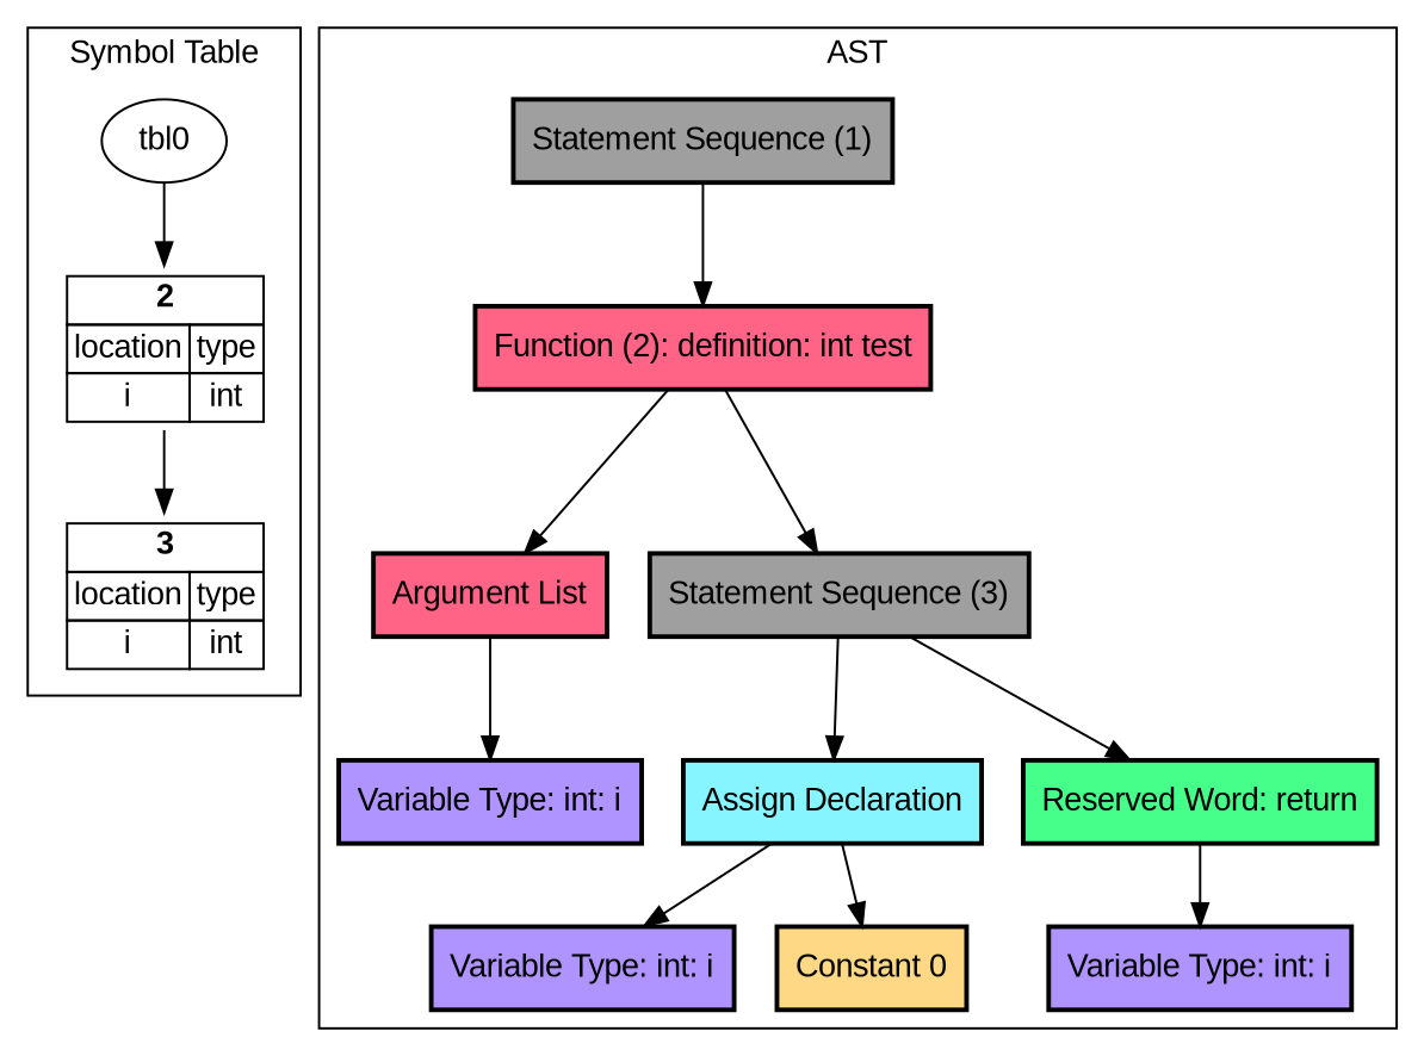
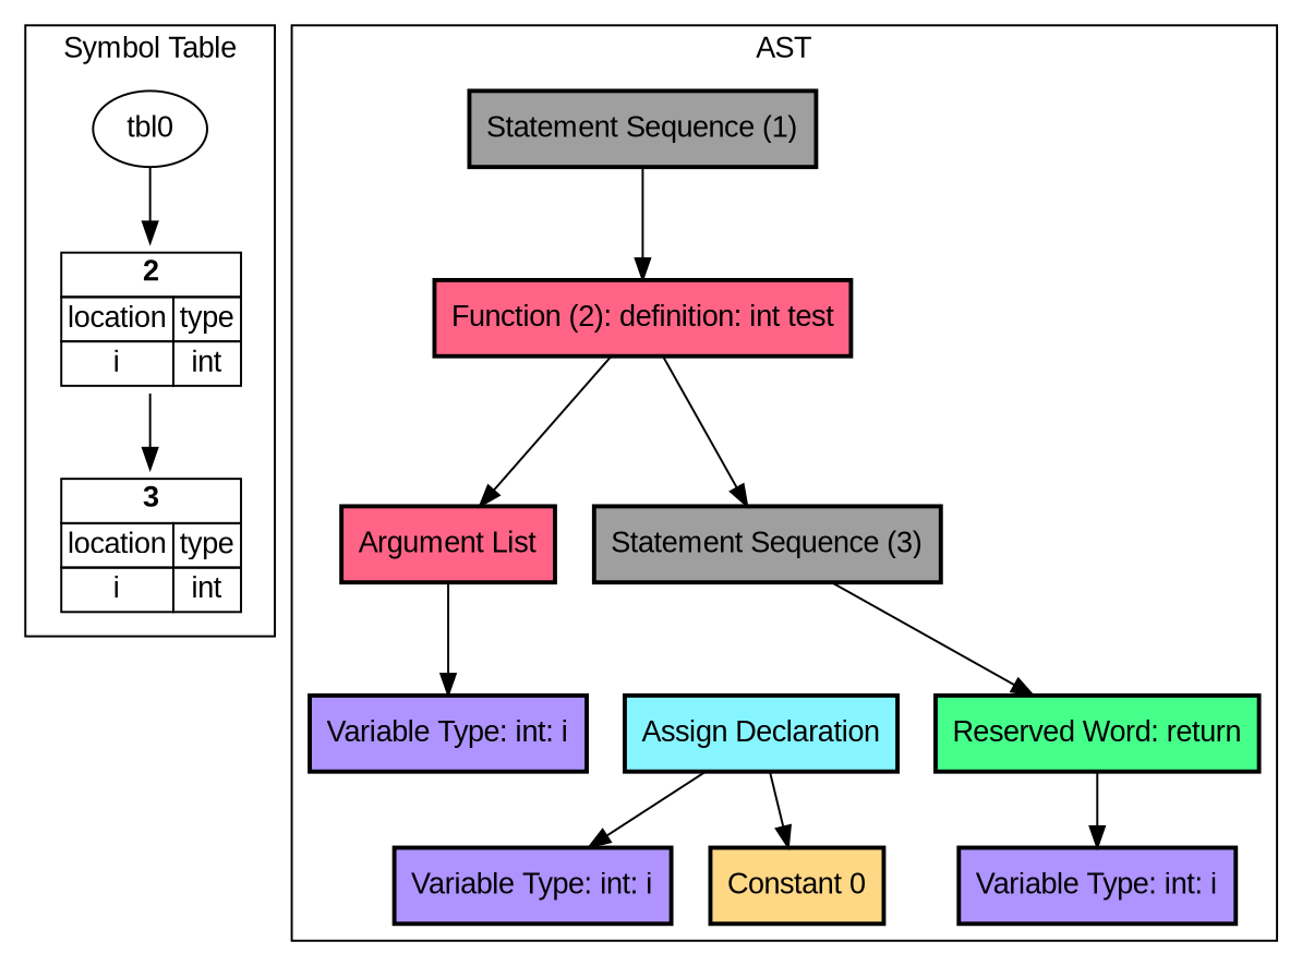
  digraph {
    fontname="Liberation Sans"
    node [fontname="Liberation Sans" shape=rectangle penwidth=2 style=filled]
    edge [fontname="Liberation Sans"]
    n1 [label=< 				<table border='0' cellborder='1' cellspacing='0'> 					<tr><td colspan="2"><b>2</b></td></tr> 					<tr><td>location</td><td>type</td></tr> 					<tr><td>i</td><td>int</td></tr> 				</table> 			> shape=plaintext penwidth="" style=""]
    n2 [label=< 				<table border='0' cellborder='1' cellspacing='0'> 					<tr><td colspan="2"><b>3</b></td></tr> 					<tr><td>location</td><td>type</td></tr> 					<tr><td>i</td><td>int</td></tr> 				</table> 			> shape=plaintext penwidth="" style=""]
    n3 [label=tbl0 shape="" penwidth="" style=""]
    n4 [fillcolor="#9f9f9f" label="Statement Sequence (1)"]
    n5 [fillcolor="#ff6486" label="Function (2): definition: int test"]
    n6 [fillcolor="#ff6486" label="Argument List"]
    n7 [fillcolor="#9f9f9f" label="Statement Sequence (3)"]
    n8 [fillcolor="#af93ff" label="Variable Type: int: i"]
    n9 [fillcolor="#87f5ff" label="Assign Declaration"]
    n10 [fillcolor="#46ff8a" label="Reserved Word: return"]
    n11 [fillcolor="#af93ff" label="Variable Type: int: i"]
    n12 [fillcolor="#FFD885" label="Constant 0"]
    n13 [fillcolor="#af93ff" label="Variable Type: int: i"]
    subgraph cluster_1 {
      label="Symbol Table"
      n1
      n2
      n3
    }
    subgraph cluster_2 {
      label=AST
      n4
      n5
      n6
      n7
      n8
      n9
      n10
      n11
      n12
      n13
    }
    n1 -> n2
    n3 -> n1
    n4 -> n5
    n5 -> n6
    n5 -> n7
    n6 -> n8
-   n7 -> n9
    n7 -> n10
    n9 -> n11
    n9 -> n12
    n10 -> n13
  }
